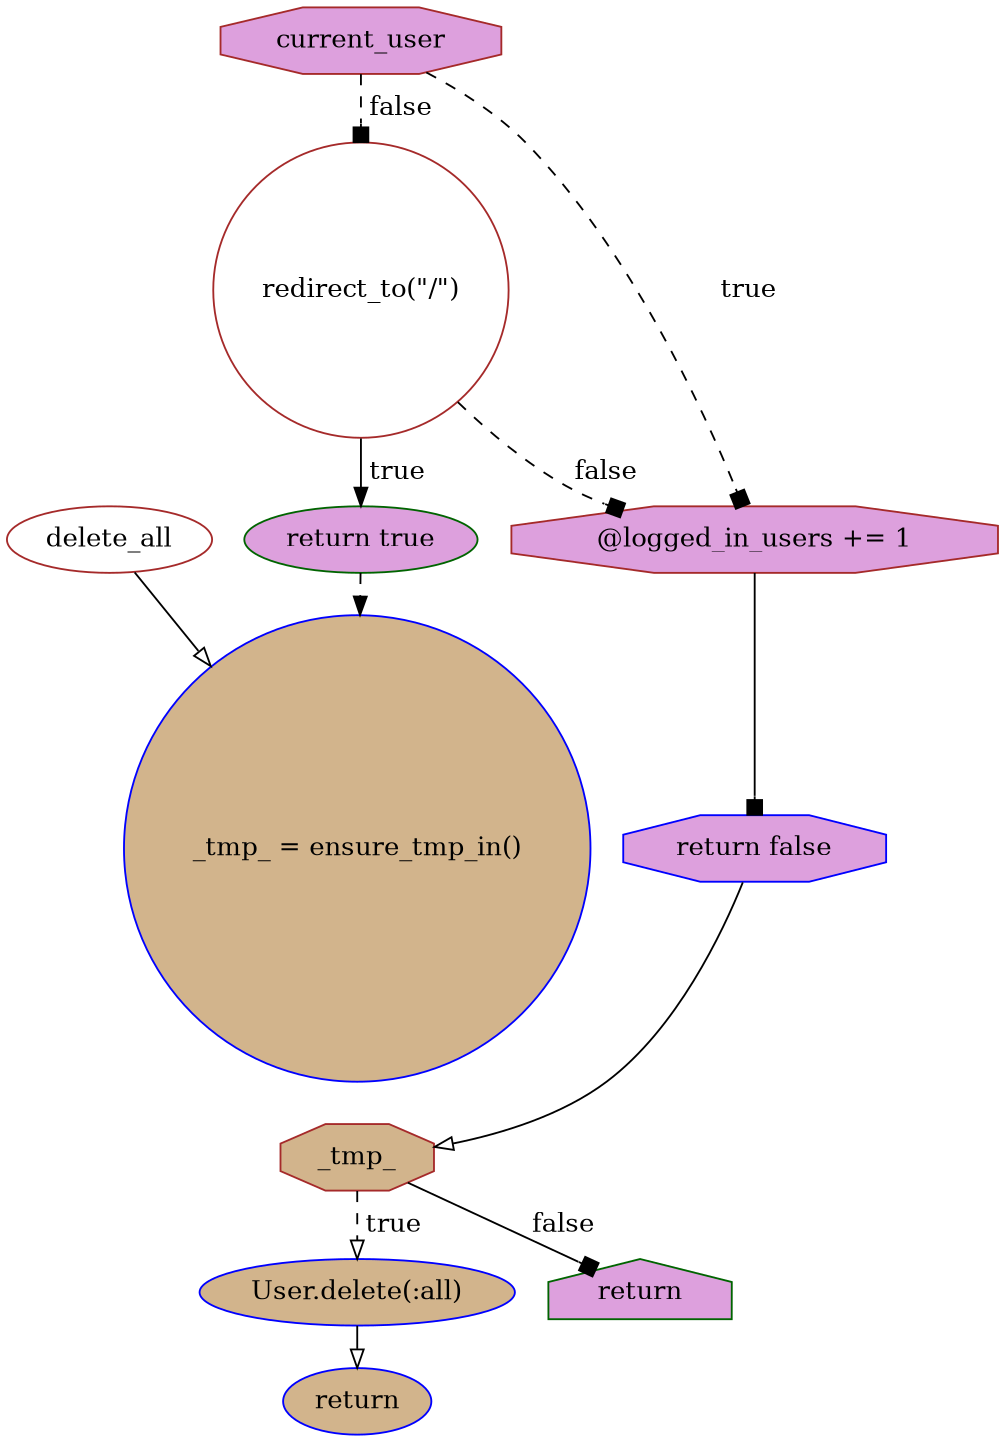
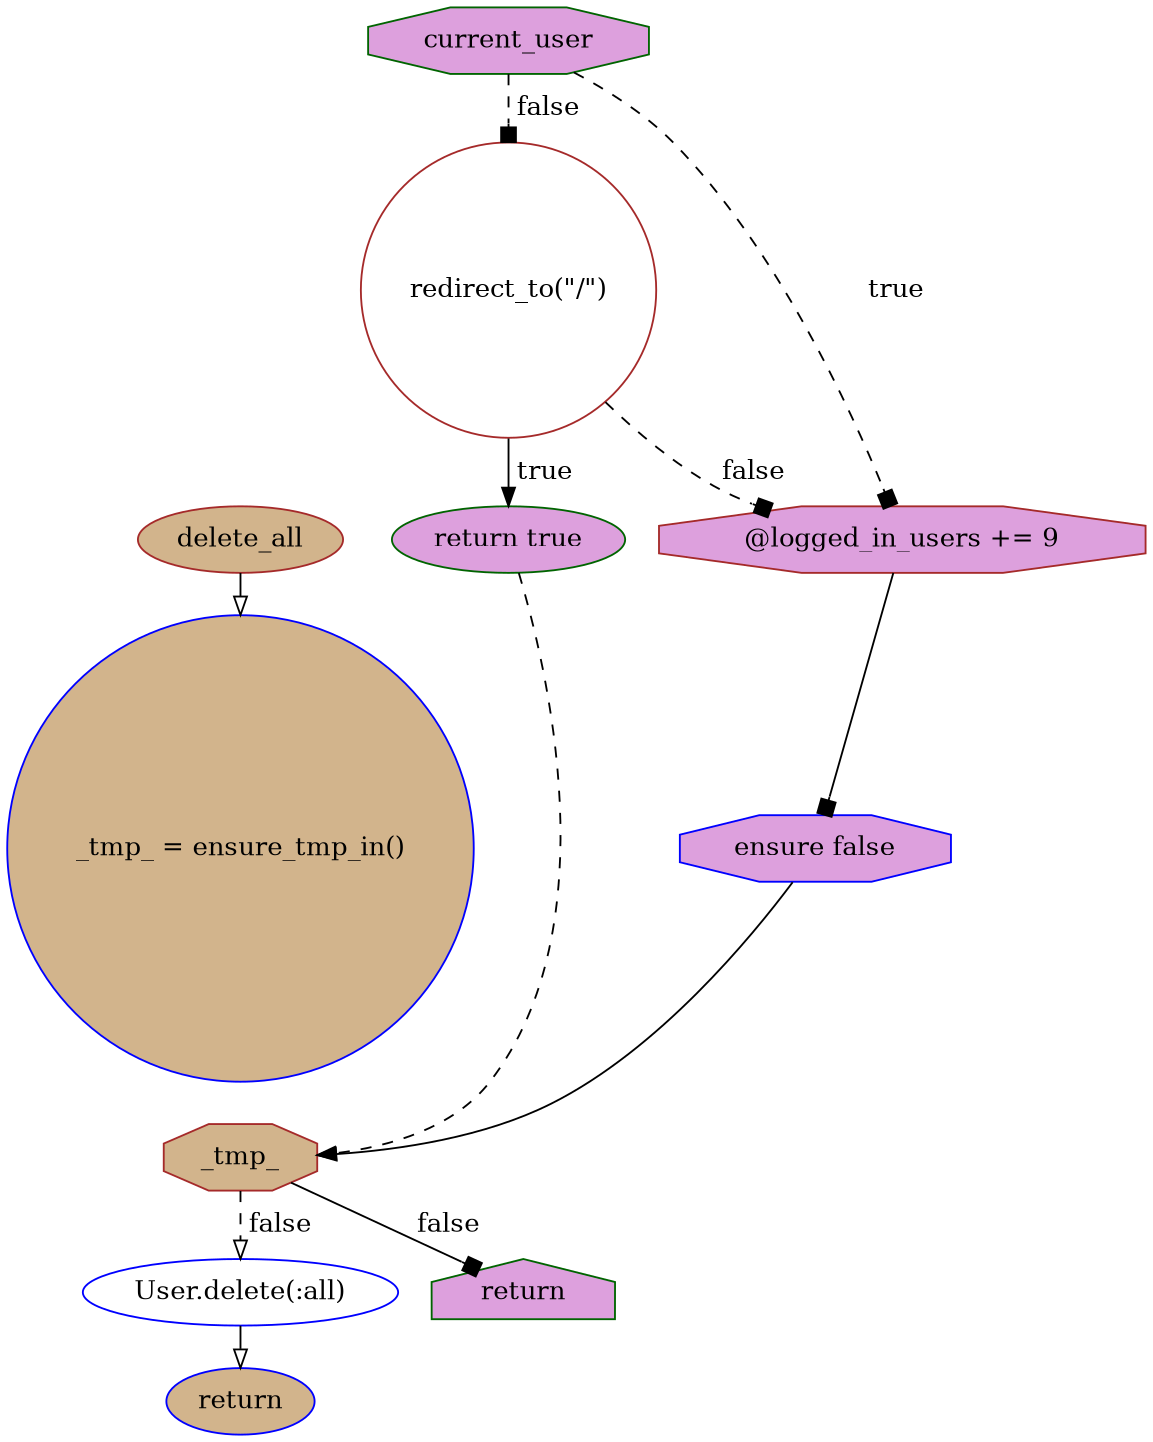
  digraph {
    compound=true
    fontsize=20
    ranksep=.3
    node [color=brown fillcolor=plum shape=ellipse style=filled]
    edge [arrowhead=box style=solid]
-   n1 [fillcolor=white label=delete_all]
+   n1 [fillcolor=tan label=delete_all]
    n2 [color=blue fillcolor=tan label="_tmp_ = ensure_tmp_in()" shape=circle]
    n3 [fillcolor=tan label=_tmp_ shape=octagon]
-   n4 [color=blue fillcolor=tan label="User.delete(:all)"]
+   n4 [color=blue fillcolor=white label="User.delete(:all)"]
    n5 [color=darkgreen label=return shape=house]
    n6 [color=blue fillcolor=tan label=return]
-   n7 [label=current_user shape=octagon]
+   n7 [color=darkgreen label=current_user shape=octagon]
    n8 [fillcolor=white label="redirect_to(\"/\")" shape=circle]
    n9 [color=darkgreen label="return true"]
-   n10 [label="@logged_in_users += 1" shape=octagon]
-   n11 [color=blue label="return false" shape=octagon]
+   n10 [label="@logged_in_users += 9" shape=octagon]
+   n11 [color=blue label="ensure false" shape=octagon]
    subgraph sub_1 {
      n1
      n2
      n3
      n4
      n5
      n6
    }
    subgraph sub_2 {
      n7
      n8
      n9
      n10
      n11
    }
    n1 -> n2 [arrowhead=onormal]
    n2 -> n3 [style=invis weight=8 arrowhead=""]
-   n3 -> n4 [arrowhead=onormal label=" true" style=dashed weight=8]
+   n3 -> n4 [arrowhead=onormal label=" false" style=dashed weight=8]
    n3 -> n5 [label=" false"]
    n4 -> n6 [arrowhead=onormal]
    n7 -> n8 [label=" false" style=dashed weight=8]
    n7 -> n10 [label=" true" style=dashed]
    n8 -> n9 [arrowhead=normal label=" true" weight=8]
    n8 -> n10 [label=" false" style=dashed]
-   n9 -> n2 [arrowhead=normal style=dashed]
+   n9 -> n3 [arrowhead=normal style=dashed]
    n10 -> n11
    n11 -> n3 [arrowhead=onormal]
  }
